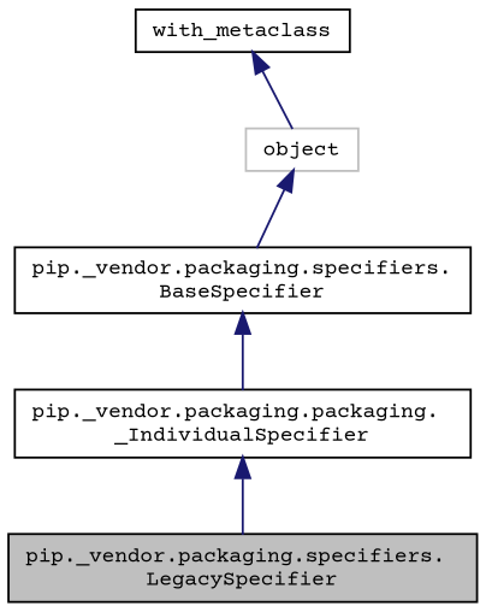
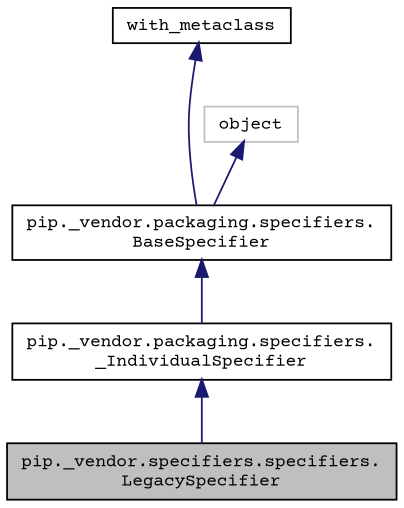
  digraph {
    fontname="Courier Prime"
    node [color=black fillcolor=white fontname="Courier Prime" fontsize=10 shape=record style=filled]
    edge [color=midnightblue dir=back fontname="Courier Prime" fontsize=10 labelfontname=Helvetica labelfontsize=10 style=solid]
-   n1 [fillcolor=grey75 fontcolor=black height=0.2 label="pip._vendor.packaging.specifiers.\lLegacySpecifier" width=0.4]
-   n2 [height=0.2 label="pip._vendor.packaging.packaging.\l_IndividualSpecifier" width=0.4]
+   n1 [fillcolor=grey75 fontcolor=black height=0.2 label="pip._vendor.specifiers.specifiers.\lLegacySpecifier" width=0.4]
+   n2 [height=0.2 label="pip._vendor.packaging.specifiers.\l_IndividualSpecifier" width=0.4]
    n3 [height=0.2 label="pip._vendor.packaging.specifiers.\lBaseSpecifier" width=0.4]
    n4 [height=0.2 label=with_metaclass width=0.4]
    n5 [color=grey75 height=0.2 label=object width=0.4]
    n2 -> n1
    n3 -> n2
-   n4 -> n5
+   n4 -> n3
    n5 -> n3
  }
